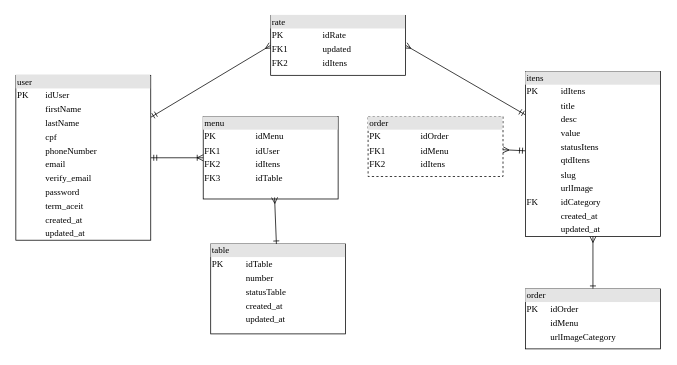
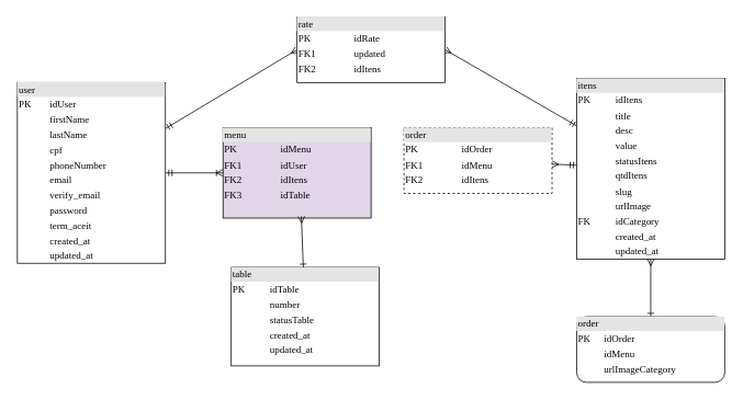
  <mxCell id="0" />
  <mxCell id="1" parent="0" />
- <mxCell id="2" value="&lt;div style=&quot;box-sizing: border-box ; width: 100% ; background: #e4e4e4 ; padding: 2px&quot;&gt;menu&lt;/div&gt;&lt;table style=&quot;width: 100% ; font-size: 1em&quot; cellpadding=&quot;2&quot; cellspacing=&quot;0&quot;&gt;&lt;tbody&gt;&lt;tr&gt;&lt;td&gt;PK&lt;/td&gt;&lt;td&gt;idMenu&lt;/td&gt;&lt;/tr&gt;&lt;tr&gt;&lt;td&gt;FK1&lt;/td&gt;&lt;td&gt;idUser&lt;/td&gt;&lt;/tr&gt;&lt;tr&gt;&lt;td&gt;FK2&lt;/td&gt;&lt;td&gt;idItens&lt;/td&gt;&lt;/tr&gt;&lt;tr&gt;&lt;td&gt;FK3&lt;/td&gt;&lt;td&gt;idTable&lt;/td&gt;&lt;/tr&gt;&lt;/tbody&gt;&lt;/table&gt;" style="verticalAlign=top;align=left;overflow=fill;html=1;rounded=0;shadow=0;comic=0;labelBackgroundColor=none;strokeWidth=1;fontFamily=Verdana;fontSize=12" parent="1" vertex="1"><mxGeometry x="270" y="155" width="180" height="110" as="geometry" /></mxCell>
+ <mxCell id="2" value="&lt;div style=&quot;box-sizing: border-box ; width: 100% ; background: #e4e4e4 ; padding: 2px&quot;&gt;menu&lt;/div&gt;&lt;table style=&quot;width: 100% ; font-size: 1em&quot; cellpadding=&quot;2&quot; cellspacing=&quot;0&quot;&gt;&lt;tbody&gt;&lt;tr&gt;&lt;td&gt;PK&lt;/td&gt;&lt;td&gt;idMenu&lt;/td&gt;&lt;/tr&gt;&lt;tr&gt;&lt;td&gt;FK1&lt;/td&gt;&lt;td&gt;idUser&lt;/td&gt;&lt;/tr&gt;&lt;tr&gt;&lt;td&gt;FK2&lt;/td&gt;&lt;td&gt;idItens&lt;/td&gt;&lt;/tr&gt;&lt;tr&gt;&lt;td&gt;FK3&lt;/td&gt;&lt;td&gt;idTable&lt;/td&gt;&lt;/tr&gt;&lt;/tbody&gt;&lt;/table&gt;" style="verticalAlign=top;align=left;overflow=fill;html=1;rounded=0;shadow=0;comic=0;labelBackgroundColor=none;strokeWidth=1;fontFamily=Verdana;fontSize=12;fillColor=#e1d5e7;" parent="1" vertex="1"><mxGeometry x="270" y="155" width="180" height="110" as="geometry" /></mxCell>
  <mxCell id="3" style="rounded=0;orthogonalLoop=1;jettySize=auto;html=1;startArrow=ERmandOne;startFill=0;endArrow=ERmany;endFill=0;" parent="1" source="5" target="11" edge="1"><mxGeometry relative="1" as="geometry" /></mxCell>
  <mxCell id="4" style="rounded=0;orthogonalLoop=1;jettySize=auto;html=1;entryX=1;entryY=0.5;entryDx=0;entryDy=0;startArrow=ERmandOne;startFill=0;endArrow=ERmany;endFill=0;" edge="1" parent="1" source="5" target="14"><mxGeometry relative="1" as="geometry" /></mxCell>
  <mxCell id="5" value="&lt;div style=&quot;box-sizing: border-box ; width: 100% ; background: #e4e4e4 ; padding: 2px&quot;&gt;itens&lt;/div&gt;&lt;table style=&quot;width: 100% ; font-size: 1em&quot; cellpadding=&quot;2&quot; cellspacing=&quot;0&quot;&gt;&lt;tbody&gt;&lt;tr&gt;&lt;td&gt;PK&lt;/td&gt;&lt;td&gt;idItens&lt;/td&gt;&lt;/tr&gt;&lt;tr&gt;&lt;td&gt;&lt;br&gt;&lt;/td&gt;&lt;td&gt;title&lt;/td&gt;&lt;/tr&gt;&lt;tr&gt;&lt;td&gt;&lt;/td&gt;&lt;td&gt;desc&lt;/td&gt;&lt;/tr&gt;&lt;tr&gt;&lt;td&gt;&lt;br&gt;&lt;/td&gt;&lt;td&gt;value&lt;/td&gt;&lt;/tr&gt;&lt;tr&gt;&lt;td&gt;&lt;br&gt;&lt;/td&gt;&lt;td&gt;statusItens&lt;br&gt;&lt;/td&gt;&lt;/tr&gt;&lt;tr&gt;&lt;td&gt;&lt;br&gt;&lt;/td&gt;&lt;td&gt;qtdItens&lt;br&gt;&lt;/td&gt;&lt;/tr&gt;&lt;tr&gt;&lt;td&gt;&lt;br&gt;&lt;/td&gt;&lt;td&gt;slug&lt;/td&gt;&lt;/tr&gt;&lt;tr&gt;&lt;td&gt;&lt;br&gt;&lt;/td&gt;&lt;td&gt;urlImage&lt;br&gt;&lt;/td&gt;&lt;/tr&gt;&lt;tr&gt;&lt;td&gt;FK&lt;/td&gt;&lt;td&gt;idCategory&lt;/td&gt;&lt;/tr&gt;&lt;tr&gt;&lt;td&gt;&lt;br&gt;&lt;/td&gt;&lt;td&gt;created_at&lt;br&gt;&lt;/td&gt;&lt;/tr&gt;&lt;tr&gt;&lt;td&gt;&lt;br&gt;&lt;/td&gt;&lt;td&gt;updated_at&lt;br&gt;&lt;/td&gt;&lt;/tr&gt;&lt;/tbody&gt;&lt;/table&gt;" style="verticalAlign=top;align=left;overflow=fill;html=1;rounded=0;shadow=0;comic=0;labelBackgroundColor=none;strokeWidth=1;fontFamily=Verdana;fontSize=12" parent="1" vertex="1"><mxGeometry x="700" y="95" width="180" height="220" as="geometry" /></mxCell>
  <mxCell id="6" style="rounded=0;orthogonalLoop=1;jettySize=auto;html=1;entryX=0;entryY=0.5;entryDx=0;entryDy=0;endArrow=ERoneToMany;endFill=0;startArrow=ERmandOne;startFill=0;" parent="1" source="8" target="2" edge="1"><mxGeometry relative="1" as="geometry" /></mxCell>
  <mxCell id="7" style="rounded=0;orthogonalLoop=1;jettySize=auto;html=1;entryX=0;entryY=0.5;entryDx=0;entryDy=0;startArrow=ERmandOne;startFill=0;endArrow=ERmany;endFill=0;" edge="1" parent="1" source="8" target="14"><mxGeometry relative="1" as="geometry" /></mxCell>
  <mxCell id="8" value="&lt;div style=&quot;box-sizing: border-box ; width: 100% ; background: #e4e4e4 ; padding: 2px&quot;&gt;user&lt;/div&gt;&lt;table style=&quot;width: 100% ; font-size: 1em&quot; cellpadding=&quot;2&quot; cellspacing=&quot;0&quot;&gt;&lt;tbody&gt;&lt;tr&gt;&lt;td&gt;PK&lt;/td&gt;&lt;td&gt;idUser&lt;/td&gt;&lt;/tr&gt;&lt;tr&gt;&lt;td&gt;&lt;br&gt;&lt;/td&gt;&lt;td&gt;firstName&lt;/td&gt;&lt;/tr&gt;&lt;tr&gt;&lt;td&gt;&lt;/td&gt;&lt;td&gt;lastName&lt;br&gt;&lt;/td&gt;&lt;/tr&gt;&lt;tr&gt;&lt;td&gt;&lt;br&gt;&lt;/td&gt;&lt;td&gt;cpf&lt;br&gt;&lt;/td&gt;&lt;/tr&gt;&lt;tr&gt;&lt;td&gt;&lt;br&gt;&lt;/td&gt;&lt;td&gt;phoneNumber&lt;br&gt;&lt;/td&gt;&lt;/tr&gt;&lt;tr&gt;&lt;td&gt;&lt;br&gt;&lt;/td&gt;&lt;td&gt;email&lt;br&gt;&lt;/td&gt;&lt;/tr&gt;&lt;tr&gt;&lt;td&gt;&lt;br&gt;&lt;/td&gt;&lt;td&gt;verify_email&lt;br&gt;&lt;/td&gt;&lt;/tr&gt;&lt;tr&gt;&lt;td&gt;&lt;br&gt;&lt;/td&gt;&lt;td&gt;password&lt;br&gt;&lt;/td&gt;&lt;/tr&gt;&lt;tr&gt;&lt;td&gt;&lt;br&gt;&lt;/td&gt;&lt;td&gt;term_aceit&lt;br&gt;&lt;/td&gt;&lt;/tr&gt;&lt;tr&gt;&lt;td&gt;&lt;br&gt;&lt;/td&gt;&lt;td&gt;created_at&lt;br&gt;&lt;/td&gt;&lt;/tr&gt;&lt;tr&gt;&lt;td&gt;&lt;br&gt;&lt;/td&gt;&lt;td&gt;updated_at&lt;/td&gt;&lt;/tr&gt;&lt;tr&gt;&lt;td&gt;&lt;br&gt;&lt;/td&gt;&lt;td&gt;&lt;br&gt;&lt;/td&gt;&lt;/tr&gt;&lt;tr&gt;&lt;td&gt;&lt;br&gt;&lt;/td&gt;&lt;td&gt;&lt;br&gt;&lt;/td&gt;&lt;/tr&gt;&lt;tr&gt;&lt;td&gt;&lt;br&gt;&lt;/td&gt;&lt;td&gt;&lt;br&gt;&lt;/td&gt;&lt;/tr&gt;&lt;tr&gt;&lt;td&gt;&lt;br&gt;&lt;/td&gt;&lt;td&gt;&lt;br&gt;&lt;/td&gt;&lt;/tr&gt;&lt;tr&gt;&lt;td&gt;&lt;br&gt;&lt;/td&gt;&lt;td&gt;&lt;br&gt;&lt;/td&gt;&lt;/tr&gt;&lt;tr&gt;&lt;td&gt;&lt;br&gt;&lt;/td&gt;&lt;td&gt;&lt;br&gt;&lt;/td&gt;&lt;/tr&gt;&lt;tr&gt;&lt;td&gt;&lt;br&gt;&lt;/td&gt;&lt;td&gt;&lt;br&gt;&lt;/td&gt;&lt;/tr&gt;&lt;tr&gt;&lt;td&gt;&lt;br&gt;&lt;/td&gt;&lt;td&gt;&lt;br&gt;&lt;/td&gt;&lt;/tr&gt;&lt;tr&gt;&lt;td&gt;&lt;br&gt;&lt;/td&gt;&lt;td&gt;&lt;br&gt;&lt;/td&gt;&lt;/tr&gt;&lt;/tbody&gt;&lt;/table&gt;" style="verticalAlign=top;align=left;overflow=fill;html=1;rounded=0;shadow=0;comic=0;labelBackgroundColor=none;strokeWidth=1;fontFamily=Verdana;fontSize=12" parent="1" vertex="1"><mxGeometry x="20" y="100" width="180" height="220" as="geometry" /></mxCell>
  <mxCell id="9" value="&lt;div style=&quot;box-sizing: border-box ; width: 100% ; background: #e4e4e4 ; padding: 2px&quot;&gt;table&lt;/div&gt;&lt;table style=&quot;width: 100% ; font-size: 1em&quot; cellpadding=&quot;2&quot; cellspacing=&quot;0&quot;&gt;&lt;tbody&gt;&lt;tr&gt;&lt;td&gt;PK&lt;/td&gt;&lt;td&gt;idTable&lt;/td&gt;&lt;/tr&gt;&lt;tr&gt;&lt;td&gt;&lt;br&gt;&lt;/td&gt;&lt;td&gt;number&lt;/td&gt;&lt;/tr&gt;&lt;tr&gt;&lt;td&gt;&lt;br&gt;&lt;/td&gt;&lt;td&gt;statusTable&lt;/td&gt;&lt;/tr&gt;&lt;tr&gt;&lt;td&gt;&lt;br&gt;&lt;/td&gt;&lt;td&gt;created_at&lt;/td&gt;&lt;/tr&gt;&lt;tr&gt;&lt;td&gt;&lt;br&gt;&lt;/td&gt;&lt;td&gt;updated_at&lt;/td&gt;&lt;/tr&gt;&lt;/tbody&gt;&lt;/table&gt;" style="verticalAlign=top;align=left;overflow=fill;html=1;rounded=0;shadow=0;comic=0;labelBackgroundColor=none;strokeWidth=1;fontFamily=Verdana;fontSize=12" parent="1" vertex="1"><mxGeometry x="280" y="325" width="180" height="120" as="geometry" /></mxCell>
  <mxCell id="10" style="rounded=0;orthogonalLoop=1;jettySize=auto;html=1;entryX=0.529;entryY=0.981;entryDx=0;entryDy=0;entryPerimeter=0;elbow=vertical;endArrow=ERmany;endFill=0;startArrow=ERone;startFill=0;" parent="1" source="9" target="2" edge="1"><mxGeometry relative="1" as="geometry" /></mxCell>
  <mxCell id="11" value="&lt;div style=&quot;box-sizing: border-box ; width: 100% ; background: #e4e4e4 ; padding: 2px&quot;&gt;order&lt;/div&gt;&lt;table style=&quot;width: 100% ; font-size: 1em&quot; cellpadding=&quot;2&quot; cellspacing=&quot;0&quot;&gt;&lt;tbody&gt;&lt;tr&gt;&lt;td&gt;PK&lt;/td&gt;&lt;td&gt;idOrder&lt;/td&gt;&lt;/tr&gt;&lt;tr&gt;&lt;td&gt;FK1&lt;/td&gt;&lt;td&gt;idMenu&lt;/td&gt;&lt;/tr&gt;&lt;tr&gt;&lt;td&gt;FK2&lt;/td&gt;&lt;td&gt;idItens&lt;/td&gt;&lt;/tr&gt;&lt;/tbody&gt;&lt;/table&gt;" style="verticalAlign=top;align=left;overflow=fill;html=1;rounded=0;shadow=0;comic=0;labelBackgroundColor=none;strokeWidth=1;fontFamily=Verdana;fontSize=12;dashed=1;" parent="1" vertex="1"><mxGeometry x="490" y="155" width="180" height="80" as="geometry" /></mxCell>
  <mxCell id="12" style="rounded=0;orthogonalLoop=1;jettySize=auto;html=1;entryX=0.5;entryY=1;entryDx=0;entryDy=0;startArrow=ERone;startFill=0;endArrow=ERmany;endFill=0;" edge="1" parent="1" source="13" target="5"><mxGeometry relative="1" as="geometry" /></mxCell>
- <mxCell id="13" value="&lt;div style=&quot;box-sizing: border-box ; width: 100% ; background: #e4e4e4 ; padding: 2px&quot;&gt;order&lt;/div&gt;&lt;table style=&quot;width: 100% ; font-size: 1em&quot; cellpadding=&quot;2&quot; cellspacing=&quot;0&quot;&gt;&lt;tbody&gt;&lt;tr&gt;&lt;td&gt;PK&lt;/td&gt;&lt;td&gt;idOrder&lt;/td&gt;&lt;/tr&gt;&lt;tr&gt;&lt;td&gt;&lt;br&gt;&lt;/td&gt;&lt;td&gt;idMenu&lt;/td&gt;&lt;/tr&gt;&lt;tr&gt;&lt;td&gt;&lt;br&gt;&lt;/td&gt;&lt;td&gt;urlImageCategory&lt;/td&gt;&lt;/tr&gt;&lt;/tbody&gt;&lt;/table&gt;" style="verticalAlign=top;align=left;overflow=fill;html=1;rounded=0;shadow=0;comic=0;labelBackgroundColor=none;strokeWidth=1;fontFamily=Verdana;fontSize=12" vertex="1" parent="1"><mxGeometry x="700" y="385" width="180" height="80" as="geometry" /></mxCell>
+ <mxCell id="13" value="&lt;div style=&quot;box-sizing: border-box ; width: 100% ; background: #e4e4e4 ; padding: 2px&quot;&gt;order&lt;/div&gt;&lt;table style=&quot;width: 100% ; font-size: 1em&quot; cellpadding=&quot;2&quot; cellspacing=&quot;0&quot;&gt;&lt;tbody&gt;&lt;tr&gt;&lt;td&gt;PK&lt;/td&gt;&lt;td&gt;idOrder&lt;/td&gt;&lt;/tr&gt;&lt;tr&gt;&lt;td&gt;&lt;br&gt;&lt;/td&gt;&lt;td&gt;idMenu&lt;/td&gt;&lt;/tr&gt;&lt;tr&gt;&lt;td&gt;&lt;br&gt;&lt;/td&gt;&lt;td&gt;urlImageCategory&lt;/td&gt;&lt;/tr&gt;&lt;/tbody&gt;&lt;/table&gt;" style="verticalAlign=top;align=left;overflow=fill;html=1;shadow=0;comic=0;labelBackgroundColor=none;strokeWidth=1;fontFamily=Verdana;fontSize=12;rounded=1;" vertex="1" parent="1"><mxGeometry x="700" y="385" width="180" height="80" as="geometry" /></mxCell>
  <mxCell id="14" value="&lt;div style=&quot;box-sizing: border-box ; width: 100% ; background: #e4e4e4 ; padding: 2px&quot;&gt;rate&lt;/div&gt;&lt;table style=&quot;width: 100% ; font-size: 1em&quot; cellpadding=&quot;2&quot; cellspacing=&quot;0&quot;&gt;&lt;tbody&gt;&lt;tr&gt;&lt;td&gt;PK&lt;/td&gt;&lt;td&gt;idRate&lt;/td&gt;&lt;/tr&gt;&lt;tr&gt;&lt;td&gt;FK1&lt;/td&gt;&lt;td&gt;updated&lt;/td&gt;&lt;/tr&gt;&lt;tr&gt;&lt;td&gt;FK2&lt;/td&gt;&lt;td&gt;idItens&lt;/td&gt;&lt;/tr&gt;&lt;/tbody&gt;&lt;/table&gt;" style="verticalAlign=top;align=left;overflow=fill;html=1;rounded=0;shadow=0;comic=0;labelBackgroundColor=none;strokeWidth=1;fontFamily=Verdana;fontSize=12" vertex="1" parent="1"><mxGeometry x="360" y="20" width="180" height="80" as="geometry" /></mxCell>
